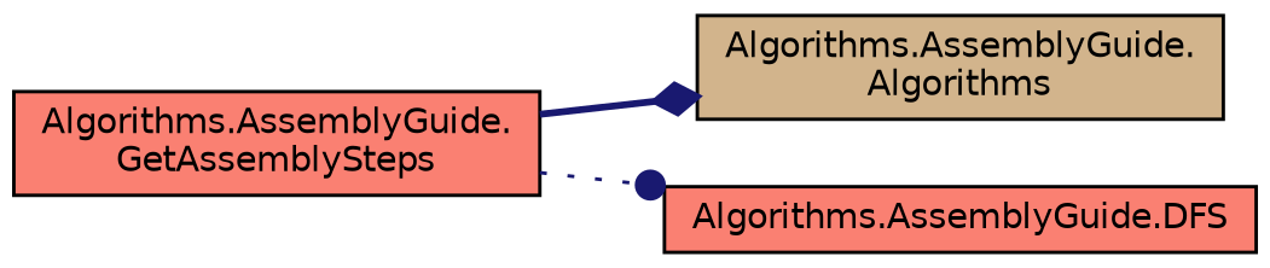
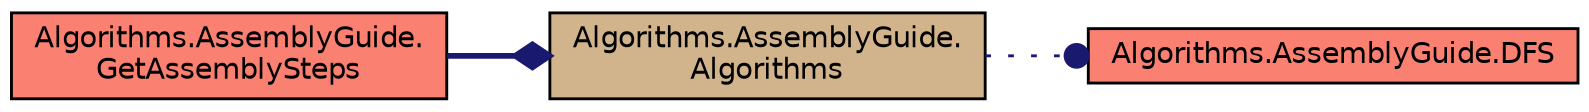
  digraph {
    rankdir=LR
    node [color=black fillcolor=salmon fontname=Helvetica fontsize=10 shape=record style=filled]
    edge [color=midnightblue fontname=Helvetica fontsize=10 labelfontname=Helvetica labelfontsize=10]
    n1 [fontcolor=black height=0.2 label="Algorithms.AssemblyGuide.\lGetAssemblySteps" width=0.4]
    n2 [fillcolor=tan height=0.2 label="Algorithms.AssemblyGuide.\lAlgorithms" width=0.4]
    n3 [height=0.2 label="Algorithms.AssemblyGuide.DFS" width=0.4]
    n1 -> n2 [arrowhead=diamond style=bold]
-   n1 -> n3 [arrowhead=dot style=dotted]
+   n2 -> n3 [arrowhead=dot style=dotted]
  }
